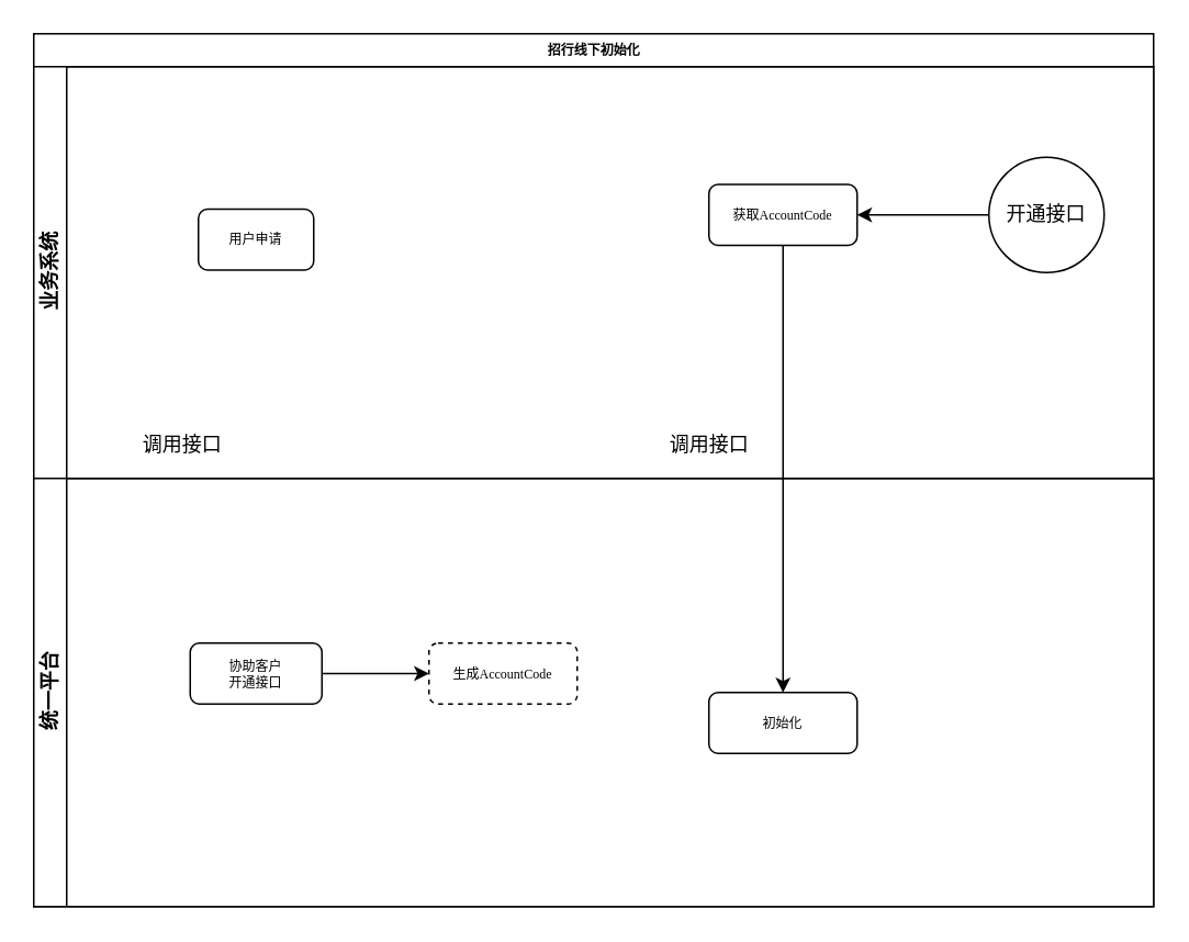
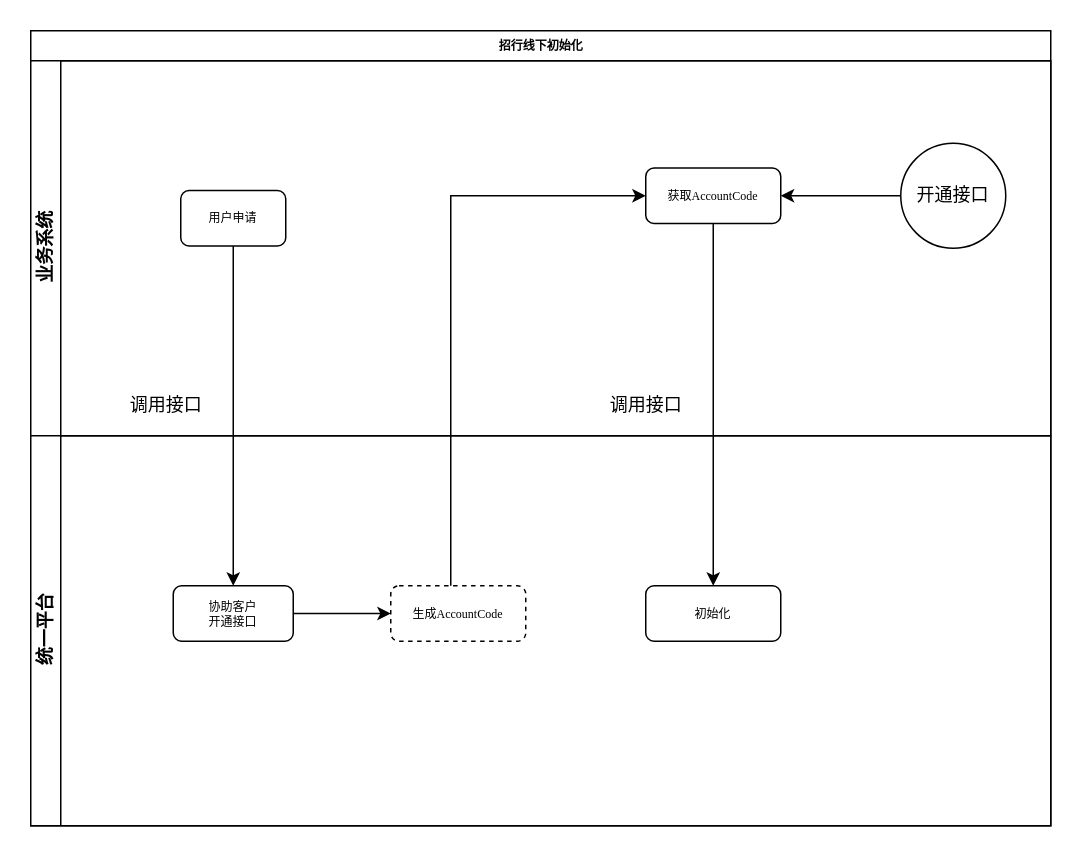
  <mxCell id="0" />
  <mxCell id="1" parent="0" />
  <mxCell id="2" value="招行线下初始化" style="swimlane;html=1;childLayout=stackLayout;horizontal=1;startSize=20;horizontalStack=0;rounded=0;shadow=0;labelBackgroundColor=none;strokeWidth=1;fontFamily=Verdana;fontSize=8;align=center;" parent="1" vertex="1"><mxGeometry x="20" y="20" width="680" height="530" as="geometry"><mxRectangle x="180" y="70" width="60" height="20" as="alternateBounds" /></mxGeometry></mxCell>
  <mxCell id="3" value="业务系统" style="swimlane;html=1;startSize=20;horizontal=0;" parent="2" vertex="1"><mxGeometry y="20" width="680" height="250" as="geometry" /></mxCell>
  <mxCell id="4" value="用户申请" style="rounded=1;whiteSpace=wrap;html=1;shadow=0;labelBackgroundColor=none;strokeWidth=1;fontFamily=Verdana;fontSize=8;align=center;" parent="3" vertex="1"><mxGeometry x="100" y="86.5" width="70" height="37" as="geometry" /></mxCell>
  <mxCell id="5" value="获取AccountCode" style="rounded=1;whiteSpace=wrap;html=1;shadow=0;labelBackgroundColor=none;strokeWidth=1;fontFamily=Verdana;fontSize=8;align=center;" parent="3" vertex="1"><mxGeometry x="410" y="71.5" width="90" height="37" as="geometry" /></mxCell>
  <mxCell id="6" value="调用接口" style="text;html=1;resizable=0;autosize=1;align=center;verticalAlign=middle;points=[];fillColor=none;strokeColor=none;rounded=0;" vertex="1" parent="3"><mxGeometry x="60" y="220" width="60" height="20" as="geometry" /></mxCell>
  <mxCell id="7" value="调用接口" style="text;html=1;resizable=0;autosize=1;align=center;verticalAlign=middle;points=[];fillColor=none;strokeColor=none;rounded=0;" vertex="1" parent="3"><mxGeometry x="380" y="220" width="60" height="20" as="geometry" /></mxCell>
  <mxCell id="8" style="edgeStyle=orthogonalEdgeStyle;rounded=0;orthogonalLoop=1;jettySize=auto;html=1;entryX=1;entryY=0.5;entryDx=0;entryDy=0;" edge="1" parent="3" source="9" target="5"><mxGeometry relative="1" as="geometry" /></mxCell>
  <mxCell id="9" value="开通接口" style="ellipse;whiteSpace=wrap;html=1;aspect=fixed;" vertex="1" parent="3"><mxGeometry x="580" y="55" width="70" height="70" as="geometry" /></mxCell>
  <mxCell id="10" value="统一平台" style="swimlane;html=1;startSize=20;horizontal=0;" parent="2" vertex="1"><mxGeometry y="270" width="680" height="260" as="geometry"><mxRectangle y="170" width="680" height="20" as="alternateBounds" /></mxGeometry></mxCell>
  <mxCell id="11" style="edgeStyle=orthogonalEdgeStyle;rounded=0;orthogonalLoop=1;jettySize=auto;html=1;entryX=0;entryY=0.5;entryDx=0;entryDy=0;" edge="1" parent="10" source="12" target="13"><mxGeometry relative="1" as="geometry" /></mxCell>
  <mxCell id="12" value="协助客户&lt;br&gt;开通接口" style="rounded=1;whiteSpace=wrap;html=1;shadow=0;labelBackgroundColor=none;strokeWidth=1;fontFamily=Verdana;fontSize=8;align=center;" parent="10" vertex="1"><mxGeometry x="95" y="100" width="80" height="37" as="geometry" /></mxCell>
  <mxCell id="13" value="生成AccountCode" style="rounded=1;whiteSpace=wrap;html=1;shadow=0;labelBackgroundColor=none;strokeWidth=1;fontFamily=Verdana;fontSize=8;align=center;dashed=1;" vertex="1" parent="10"><mxGeometry x="240" y="100" width="90" height="37" as="geometry" /></mxCell>
- <mxCell id="14" value="初始化" style="rounded=1;whiteSpace=wrap;html=1;shadow=0;labelBackgroundColor=none;strokeWidth=1;fontFamily=Verdana;fontSize=8;align=center;" vertex="1" parent="10"><mxGeometry x="410" y="130" width="90" height="37" as="geometry" /></mxCell>
+ <mxCell id="14" value="初始化" style="rounded=1;whiteSpace=wrap;html=1;shadow=0;labelBackgroundColor=none;strokeWidth=1;fontFamily=Verdana;fontSize=8;align=center;" vertex="1" parent="10"><mxGeometry x="410" y="100" width="90" height="37" as="geometry" /></mxCell>
+ <mxCell id="15" style="edgeStyle=orthogonalEdgeStyle;rounded=0;orthogonalLoop=1;jettySize=auto;html=1;" edge="1" parent="2" source="4" target="12"><mxGeometry relative="1" as="geometry" /></mxCell>
+ <mxCell id="16" style="edgeStyle=orthogonalEdgeStyle;rounded=0;orthogonalLoop=1;jettySize=auto;html=1;entryX=0;entryY=0.5;entryDx=0;entryDy=0;" edge="1" parent="2" source="13" target="5"><mxGeometry relative="1" as="geometry"><Array as="points"><mxPoint x="280" y="110" /></Array></mxGeometry></mxCell>
  <mxCell id="17" style="edgeStyle=orthogonalEdgeStyle;rounded=0;orthogonalLoop=1;jettySize=auto;html=1;entryX=0.5;entryY=0;entryDx=0;entryDy=0;" edge="1" parent="2" source="5" target="14"><mxGeometry relative="1" as="geometry" /></mxCell>
